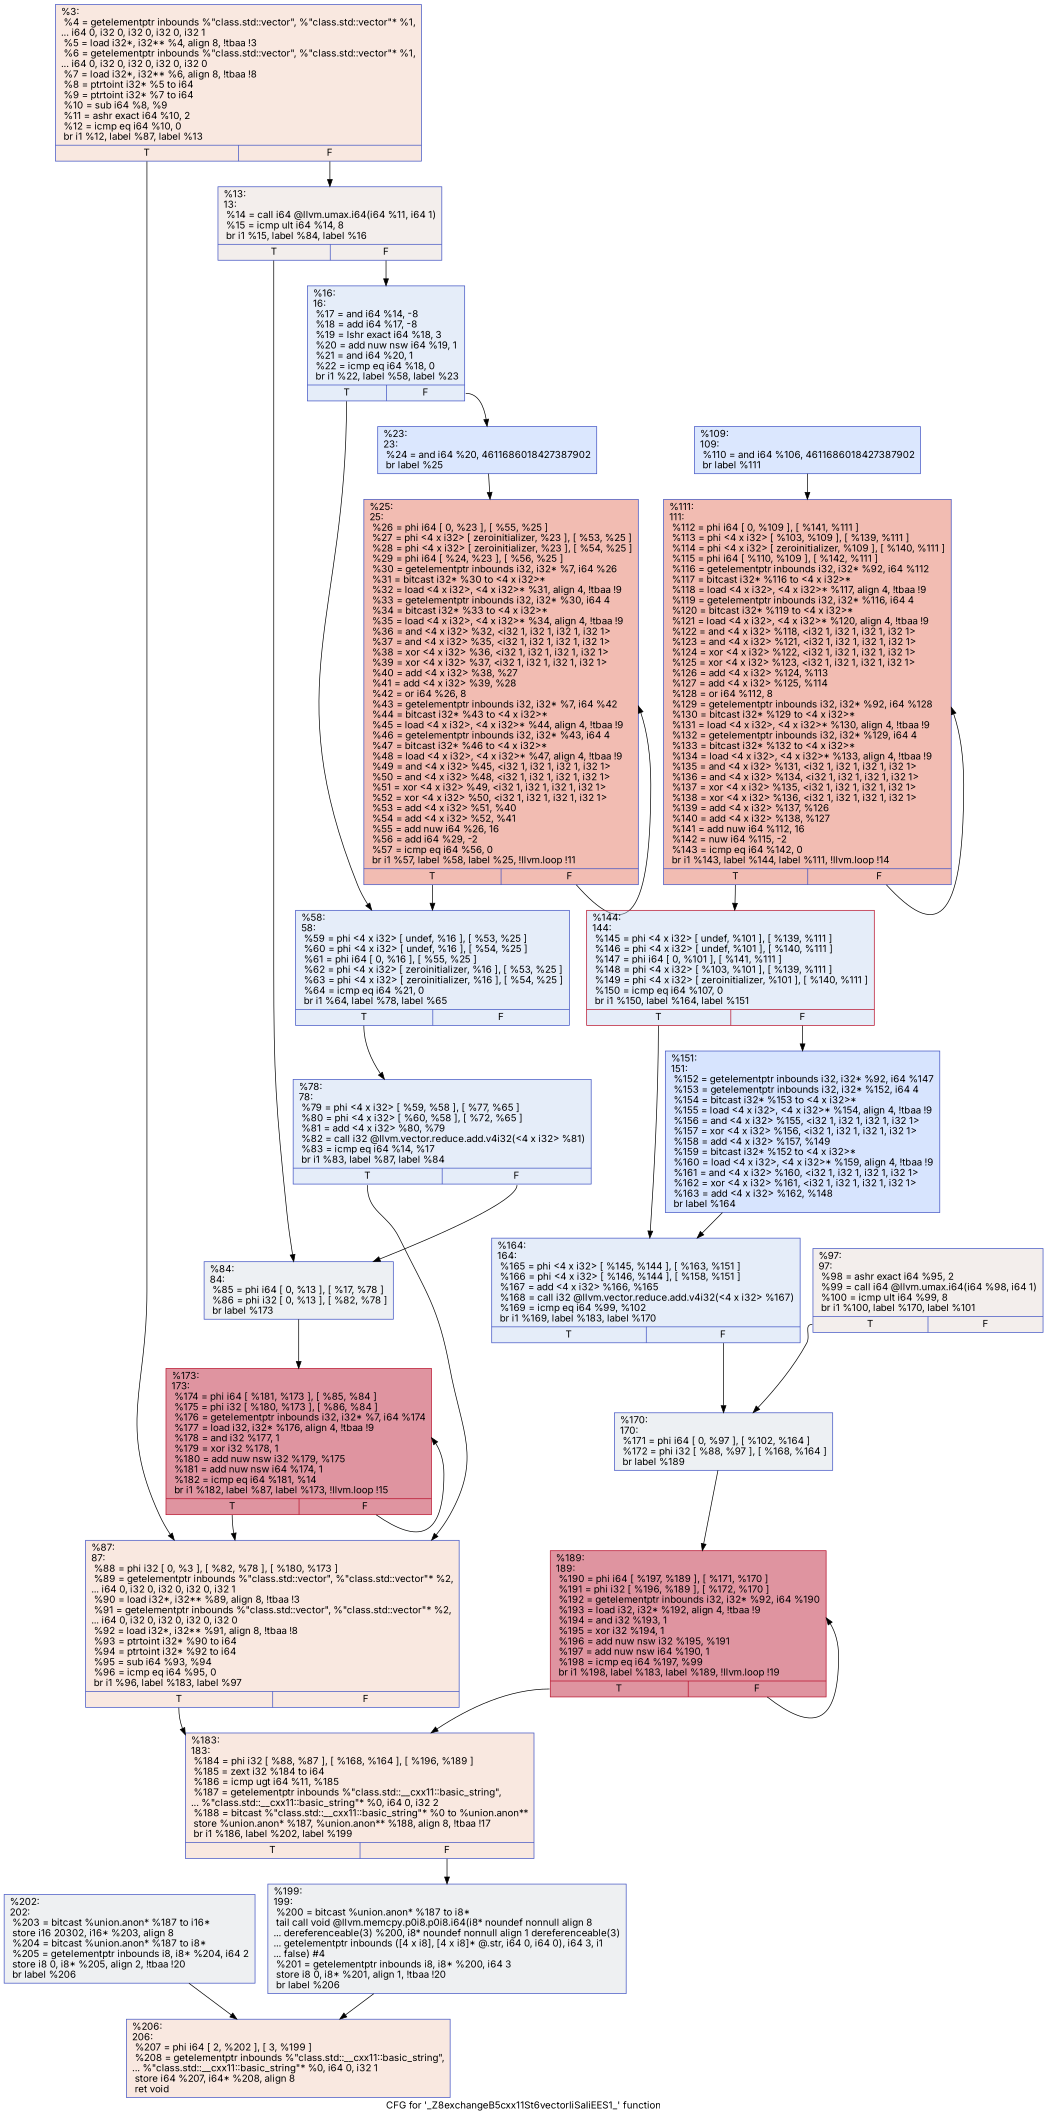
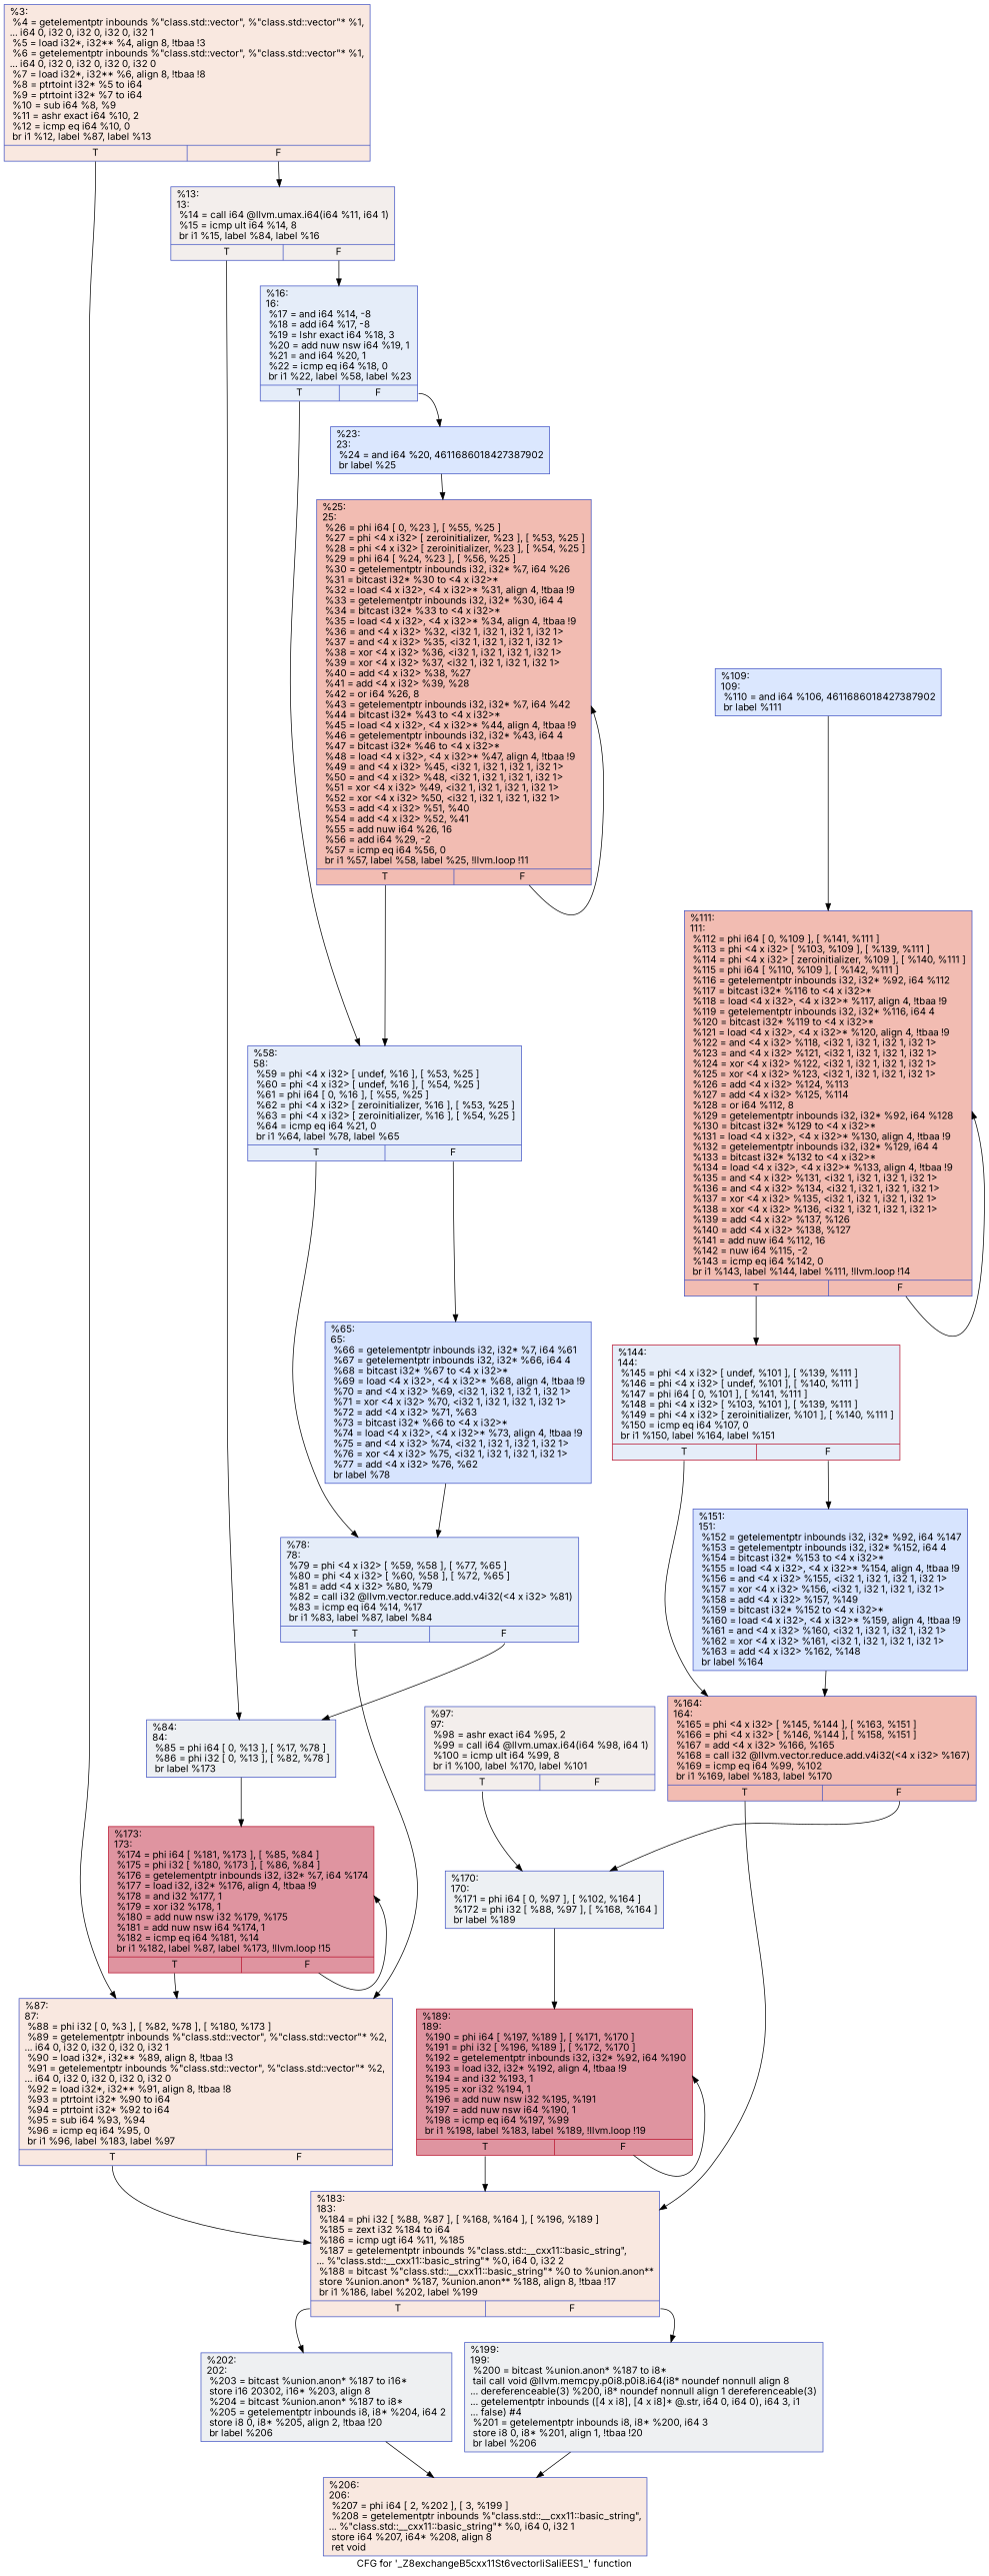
  digraph {
    fontname=Inter
    label="CFG for '_Z8exchangeB5cxx11St6vectorIiSaIiEES1_' function"
    node [color="#3d50c3ff" fillcolor="#c5d6f270" fontname=Inter shape=record style=filled]
    edge [fontname=Inter tailport=s0]
    n1 [fillcolor="#f1ccb870" label="{%3:\l  %4 = getelementptr inbounds %\"class.std::vector\", %\"class.std::vector\"* %1,\l... i64 0, i32 0, i32 0, i32 0, i32 1\l  %5 = load i32*, i32** %4, align 8, !tbaa !3\l  %6 = getelementptr inbounds %\"class.std::vector\", %\"class.std::vector\"* %1,\l... i64 0, i32 0, i32 0, i32 0, i32 0\l  %7 = load i32*, i32** %6, align 8, !tbaa !8\l  %8 = ptrtoint i32* %5 to i64\l  %9 = ptrtoint i32* %7 to i64\l  %10 = sub i64 %8, %9\l  %11 = ashr exact i64 %10, 2\l  %12 = icmp eq i64 %10, 0\l  br i1 %12, label %87, label %13\l|{<s0>T|<s1>F}}"]
    n2 [fillcolor="#f1ccb870" label="{%87:\l87:                                               \l  %88 = phi i32 [ 0, %3 ], [ %82, %78 ], [ %180, %173 ]\l  %89 = getelementptr inbounds %\"class.std::vector\", %\"class.std::vector\"* %2,\l... i64 0, i32 0, i32 0, i32 0, i32 1\l  %90 = load i32*, i32** %89, align 8, !tbaa !3\l  %91 = getelementptr inbounds %\"class.std::vector\", %\"class.std::vector\"* %2,\l... i64 0, i32 0, i32 0, i32 0, i32 0\l  %92 = load i32*, i32** %91, align 8, !tbaa !8\l  %93 = ptrtoint i32* %90 to i64\l  %94 = ptrtoint i32* %92 to i64\l  %95 = sub i64 %93, %94\l  %96 = icmp eq i64 %95, 0\l  br i1 %96, label %183, label %97\l|{<s0>T|<s1>F}}"]
    n3 [fillcolor="#e3d9d370" label="{%13:\l13:                                               \l  %14 = call i64 @llvm.umax.i64(i64 %11, i64 1)\l  %15 = icmp ult i64 %14, 8\l  br i1 %15, label %84, label %16\l|{<s0>T|<s1>F}}"]
    n4 [fillcolor="#f1ccb870" label="{%183:\l183:                                              \l  %184 = phi i32 [ %88, %87 ], [ %168, %164 ], [ %196, %189 ]\l  %185 = zext i32 %184 to i64\l  %186 = icmp ugt i64 %11, %185\l  %187 = getelementptr inbounds %\"class.std::__cxx11::basic_string\",\l... %\"class.std::__cxx11::basic_string\"* %0, i64 0, i32 2\l  %188 = bitcast %\"class.std::__cxx11::basic_string\"* %0 to %union.anon**\l  store %union.anon* %187, %union.anon** %188, align 8, !tbaa !17\l  br i1 %186, label %202, label %199\l|{<s0>T|<s1>F}}"]
    n5 [fillcolor="#d6dce470" label="{%84:\l84:                                               \l  %85 = phi i64 [ 0, %13 ], [ %17, %78 ]\l  %86 = phi i32 [ 0, %13 ], [ %82, %78 ]\l  br label %173\l}"]
    n6 [label="{%16:\l16:                                               \l  %17 = and i64 %14, -8\l  %18 = add i64 %17, -8\l  %19 = lshr exact i64 %18, 3\l  %20 = add nuw nsw i64 %19, 1\l  %21 = and i64 %20, 1\l  %22 = icmp eq i64 %18, 0\l  br i1 %22, label %58, label %23\l|{<s0>T|<s1>F}}"]
    n7 [fillcolor="#d9dce170" label="{%202:\l202:                                              \l  %203 = bitcast %union.anon* %187 to i16*\l  store i16 20302, i16* %203, align 8\l  %204 = bitcast %union.anon* %187 to i8*\l  %205 = getelementptr inbounds i8, i8* %204, i64 2\l  store i8 0, i8* %205, align 2, !tbaa !20\l  br label %206\l}"]
    n8 [fillcolor="#d9dce170" label="{%199:\l199:                                              \l  %200 = bitcast %union.anon* %187 to i8*\l  tail call void @llvm.memcpy.p0i8.p0i8.i64(i8* noundef nonnull align 8\l... dereferenceable(3) %200, i8* noundef nonnull align 1 dereferenceable(3)\l... getelementptr inbounds ([4 x i8], [4 x i8]* @.str, i64 0, i64 0), i64 3, i1\l... false) #4\l  %201 = getelementptr inbounds i8, i8* %200, i64 3\l  store i8 0, i8* %201, align 1, !tbaa !20\l  br label %206\l}"]
    n9 [fillcolor="#e3d9d370" label="{%97:\l97:                                               \l  %98 = ashr exact i64 %95, 2\l  %99 = call i64 @llvm.umax.i64(i64 %98, i64 1)\l  %100 = icmp ult i64 %99, 8\l  br i1 %100, label %170, label %101\l|{<s0>T|<s1>F}}"]
    n10 [fillcolor="#d6dce470" label="{%170:\l170:                                              \l  %171 = phi i64 [ 0, %97 ], [ %102, %164 ]\l  %172 = phi i32 [ %88, %97 ], [ %168, %164 ]\l  br label %189\l}"]
    n11 [color="#b70d28ff" fillcolor="#b70d2870" label="{%173:\l173:                                              \l  %174 = phi i64 [ %181, %173 ], [ %85, %84 ]\l  %175 = phi i32 [ %180, %173 ], [ %86, %84 ]\l  %176 = getelementptr inbounds i32, i32* %7, i64 %174\l  %177 = load i32, i32* %176, align 4, !tbaa !9\l  %178 = and i32 %177, 1\l  %179 = xor i32 %178, 1\l  %180 = add nuw nsw i32 %179, %175\l  %181 = add nuw nsw i64 %174, 1\l  %182 = icmp eq i64 %181, %14\l  br i1 %182, label %87, label %173, !llvm.loop !15\l|{<s0>T|<s1>F}}"]
    n12 [label="{%58:\l58:                                               \l  %59 = phi \<4 x i32\> [ undef, %16 ], [ %53, %25 ]\l  %60 = phi \<4 x i32\> [ undef, %16 ], [ %54, %25 ]\l  %61 = phi i64 [ 0, %16 ], [ %55, %25 ]\l  %62 = phi \<4 x i32\> [ zeroinitializer, %16 ], [ %53, %25 ]\l  %63 = phi \<4 x i32\> [ zeroinitializer, %16 ], [ %54, %25 ]\l  %64 = icmp eq i64 %21, 0\l  br i1 %64, label %78, label %65\l|{<s0>T|<s1>F}}"]
    n13 [fillcolor="#aec9fc70" label="{%23:\l23:                                               \l  %24 = and i64 %20, 4611686018427387902\l  br label %25\l}"]
    n14 [label="{%78:\l78:                                               \l  %79 = phi \<4 x i32\> [ %59, %58 ], [ %77, %65 ]\l  %80 = phi \<4 x i32\> [ %60, %58 ], [ %72, %65 ]\l  %81 = add \<4 x i32\> %80, %79\l  %82 = call i32 @llvm.vector.reduce.add.v4i32(\<4 x i32\> %81)\l  %83 = icmp eq i64 %14, %17\l  br i1 %83, label %87, label %84\l|{<s0>T|<s1>F}}"]
+   n15 [fillcolor="#a5c3fe70" label="{%65:\l65:                                               \l  %66 = getelementptr inbounds i32, i32* %7, i64 %61\l  %67 = getelementptr inbounds i32, i32* %66, i64 4\l  %68 = bitcast i32* %67 to \<4 x i32\>*\l  %69 = load \<4 x i32\>, \<4 x i32\>* %68, align 4, !tbaa !9\l  %70 = and \<4 x i32\> %69, \<i32 1, i32 1, i32 1, i32 1\>\l  %71 = xor \<4 x i32\> %70, \<i32 1, i32 1, i32 1, i32 1\>\l  %72 = add \<4 x i32\> %71, %63\l  %73 = bitcast i32* %66 to \<4 x i32\>*\l  %74 = load \<4 x i32\>, \<4 x i32\>* %73, align 4, !tbaa !9\l  %75 = and \<4 x i32\> %74, \<i32 1, i32 1, i32 1, i32 1\>\l  %76 = xor \<4 x i32\> %75, \<i32 1, i32 1, i32 1, i32 1\>\l  %77 = add \<4 x i32\> %76, %62\l  br label %78\l}"]
    n16 [fillcolor="#e1675170" label="{%25:\l25:                                               \l  %26 = phi i64 [ 0, %23 ], [ %55, %25 ]\l  %27 = phi \<4 x i32\> [ zeroinitializer, %23 ], [ %53, %25 ]\l  %28 = phi \<4 x i32\> [ zeroinitializer, %23 ], [ %54, %25 ]\l  %29 = phi i64 [ %24, %23 ], [ %56, %25 ]\l  %30 = getelementptr inbounds i32, i32* %7, i64 %26\l  %31 = bitcast i32* %30 to \<4 x i32\>*\l  %32 = load \<4 x i32\>, \<4 x i32\>* %31, align 4, !tbaa !9\l  %33 = getelementptr inbounds i32, i32* %30, i64 4\l  %34 = bitcast i32* %33 to \<4 x i32\>*\l  %35 = load \<4 x i32\>, \<4 x i32\>* %34, align 4, !tbaa !9\l  %36 = and \<4 x i32\> %32, \<i32 1, i32 1, i32 1, i32 1\>\l  %37 = and \<4 x i32\> %35, \<i32 1, i32 1, i32 1, i32 1\>\l  %38 = xor \<4 x i32\> %36, \<i32 1, i32 1, i32 1, i32 1\>\l  %39 = xor \<4 x i32\> %37, \<i32 1, i32 1, i32 1, i32 1\>\l  %40 = add \<4 x i32\> %38, %27\l  %41 = add \<4 x i32\> %39, %28\l  %42 = or i64 %26, 8\l  %43 = getelementptr inbounds i32, i32* %7, i64 %42\l  %44 = bitcast i32* %43 to \<4 x i32\>*\l  %45 = load \<4 x i32\>, \<4 x i32\>* %44, align 4, !tbaa !9\l  %46 = getelementptr inbounds i32, i32* %43, i64 4\l  %47 = bitcast i32* %46 to \<4 x i32\>*\l  %48 = load \<4 x i32\>, \<4 x i32\>* %47, align 4, !tbaa !9\l  %49 = and \<4 x i32\> %45, \<i32 1, i32 1, i32 1, i32 1\>\l  %50 = and \<4 x i32\> %48, \<i32 1, i32 1, i32 1, i32 1\>\l  %51 = xor \<4 x i32\> %49, \<i32 1, i32 1, i32 1, i32 1\>\l  %52 = xor \<4 x i32\> %50, \<i32 1, i32 1, i32 1, i32 1\>\l  %53 = add \<4 x i32\> %51, %40\l  %54 = add \<4 x i32\> %52, %41\l  %55 = add nuw i64 %26, 16\l  %56 = add i64 %29, -2\l  %57 = icmp eq i64 %56, 0\l  br i1 %57, label %58, label %25, !llvm.loop !11\l|{<s0>T|<s1>F}}"]
    n17 [fillcolor="#f1ccb870" label="{%206:\l206:                                              \l  %207 = phi i64 [ 2, %202 ], [ 3, %199 ]\l  %208 = getelementptr inbounds %\"class.std::__cxx11::basic_string\",\l... %\"class.std::__cxx11::basic_string\"* %0, i64 0, i32 1\l  store i64 %207, i64* %208, align 8\l  ret void\l}"]
    n18 [color="#b70d28ff" fillcolor="#b70d2870" label="{%189:\l189:                                              \l  %190 = phi i64 [ %197, %189 ], [ %171, %170 ]\l  %191 = phi i32 [ %196, %189 ], [ %172, %170 ]\l  %192 = getelementptr inbounds i32, i32* %92, i64 %190\l  %193 = load i32, i32* %192, align 4, !tbaa !9\l  %194 = and i32 %193, 1\l  %195 = xor i32 %194, 1\l  %196 = add nuw nsw i32 %195, %191\l  %197 = add nuw nsw i64 %190, 1\l  %198 = icmp eq i64 %197, %99\l  br i1 %198, label %183, label %189, !llvm.loop !19\l|{<s0>T|<s1>F}}"]
    n19 [color="#b70d28ff" label="{%144:\l144:                                              \l  %145 = phi \<4 x i32\> [ undef, %101 ], [ %139, %111 ]\l  %146 = phi \<4 x i32\> [ undef, %101 ], [ %140, %111 ]\l  %147 = phi i64 [ 0, %101 ], [ %141, %111 ]\l  %148 = phi \<4 x i32\> [ %103, %101 ], [ %139, %111 ]\l  %149 = phi \<4 x i32\> [ zeroinitializer, %101 ], [ %140, %111 ]\l  %150 = icmp eq i64 %107, 0\l  br i1 %150, label %164, label %151\l|{<s0>T|<s1>F}}"]
-   n20 [label="{%164:\l164:                                              \l  %165 = phi \<4 x i32\> [ %145, %144 ], [ %163, %151 ]\l  %166 = phi \<4 x i32\> [ %146, %144 ], [ %158, %151 ]\l  %167 = add \<4 x i32\> %166, %165\l  %168 = call i32 @llvm.vector.reduce.add.v4i32(\<4 x i32\> %167)\l  %169 = icmp eq i64 %99, %102\l  br i1 %169, label %183, label %170\l|{<s0>T|<s1>F}}"]
+   n20 [fillcolor="#e1675170" label="{%164:\l164:                                              \l  %165 = phi \<4 x i32\> [ %145, %144 ], [ %163, %151 ]\l  %166 = phi \<4 x i32\> [ %146, %144 ], [ %158, %151 ]\l  %167 = add \<4 x i32\> %166, %165\l  %168 = call i32 @llvm.vector.reduce.add.v4i32(\<4 x i32\> %167)\l  %169 = icmp eq i64 %99, %102\l  br i1 %169, label %183, label %170\l|{<s0>T|<s1>F}}"]
    n21 [fillcolor="#a5c3fe70" label="{%151:\l151:                                              \l  %152 = getelementptr inbounds i32, i32* %92, i64 %147\l  %153 = getelementptr inbounds i32, i32* %152, i64 4\l  %154 = bitcast i32* %153 to \<4 x i32\>*\l  %155 = load \<4 x i32\>, \<4 x i32\>* %154, align 4, !tbaa !9\l  %156 = and \<4 x i32\> %155, \<i32 1, i32 1, i32 1, i32 1\>\l  %157 = xor \<4 x i32\> %156, \<i32 1, i32 1, i32 1, i32 1\>\l  %158 = add \<4 x i32\> %157, %149\l  %159 = bitcast i32* %152 to \<4 x i32\>*\l  %160 = load \<4 x i32\>, \<4 x i32\>* %159, align 4, !tbaa !9\l  %161 = and \<4 x i32\> %160, \<i32 1, i32 1, i32 1, i32 1\>\l  %162 = xor \<4 x i32\> %161, \<i32 1, i32 1, i32 1, i32 1\>\l  %163 = add \<4 x i32\> %162, %148\l  br label %164\l}"]
    n22 [fillcolor="#aec9fc70" label="{%109:\l109:                                              \l  %110 = and i64 %106, 4611686018427387902\l  br label %111\l}"]
    n23 [fillcolor="#e1675170" label="{%111:\l111:                                              \l  %112 = phi i64 [ 0, %109 ], [ %141, %111 ]\l  %113 = phi \<4 x i32\> [ %103, %109 ], [ %139, %111 ]\l  %114 = phi \<4 x i32\> [ zeroinitializer, %109 ], [ %140, %111 ]\l  %115 = phi i64 [ %110, %109 ], [ %142, %111 ]\l  %116 = getelementptr inbounds i32, i32* %92, i64 %112\l  %117 = bitcast i32* %116 to \<4 x i32\>*\l  %118 = load \<4 x i32\>, \<4 x i32\>* %117, align 4, !tbaa !9\l  %119 = getelementptr inbounds i32, i32* %116, i64 4\l  %120 = bitcast i32* %119 to \<4 x i32\>*\l  %121 = load \<4 x i32\>, \<4 x i32\>* %120, align 4, !tbaa !9\l  %122 = and \<4 x i32\> %118, \<i32 1, i32 1, i32 1, i32 1\>\l  %123 = and \<4 x i32\> %121, \<i32 1, i32 1, i32 1, i32 1\>\l  %124 = xor \<4 x i32\> %122, \<i32 1, i32 1, i32 1, i32 1\>\l  %125 = xor \<4 x i32\> %123, \<i32 1, i32 1, i32 1, i32 1\>\l  %126 = add \<4 x i32\> %124, %113\l  %127 = add \<4 x i32\> %125, %114\l  %128 = or i64 %112, 8\l  %129 = getelementptr inbounds i32, i32* %92, i64 %128\l  %130 = bitcast i32* %129 to \<4 x i32\>*\l  %131 = load \<4 x i32\>, \<4 x i32\>* %130, align 4, !tbaa !9\l  %132 = getelementptr inbounds i32, i32* %129, i64 4\l  %133 = bitcast i32* %132 to \<4 x i32\>*\l  %134 = load \<4 x i32\>, \<4 x i32\>* %133, align 4, !tbaa !9\l  %135 = and \<4 x i32\> %131, \<i32 1, i32 1, i32 1, i32 1\>\l  %136 = and \<4 x i32\> %134, \<i32 1, i32 1, i32 1, i32 1\>\l  %137 = xor \<4 x i32\> %135, \<i32 1, i32 1, i32 1, i32 1\>\l  %138 = xor \<4 x i32\> %136, \<i32 1, i32 1, i32 1, i32 1\>\l  %139 = add \<4 x i32\> %137, %126\l  %140 = add \<4 x i32\> %138, %127\l  %141 = add nuw i64 %112, 16\l  %142 = nuw i64 %115, -2\l  %143 = icmp eq i64 %142, 0\l  br i1 %143, label %144, label %111, !llvm.loop !14\l|{<s0>T|<s1>F}}"]
    n1 -> n2
    n1 -> n3 [tailport=s1]
    n2 -> n4
    n3 -> n5
    n3 -> n6 [tailport=s1]
+   n4 -> n7
    n4 -> n8 [tailport=s1]
    n5 -> n11
    n6 -> n12
    n6 -> n13 [tailport=s1]
    n7 -> n17
    n8 -> n17
    n9 -> n10
    n10 -> n18
    n11 -> n2
    n11 -> n11 [tailport=s1]
    n12 -> n14
+   n12 -> n15 [tailport=s1]
    n13 -> n16
    n14 -> n2
    n14 -> n5 [tailport=s1]
+   n15 -> n14
    n16 -> n12
    n16 -> n16 [tailport=s1]
    n18 -> n4
    n18 -> n18 [tailport=s1]
    n19 -> n20
    n19 -> n21 [tailport=s1]
+   n20 -> n4
    n20 -> n10 [tailport=s1]
    n21 -> n20
    n22 -> n23
    n23 -> n19
    n23 -> n23 [tailport=s1]
  }
